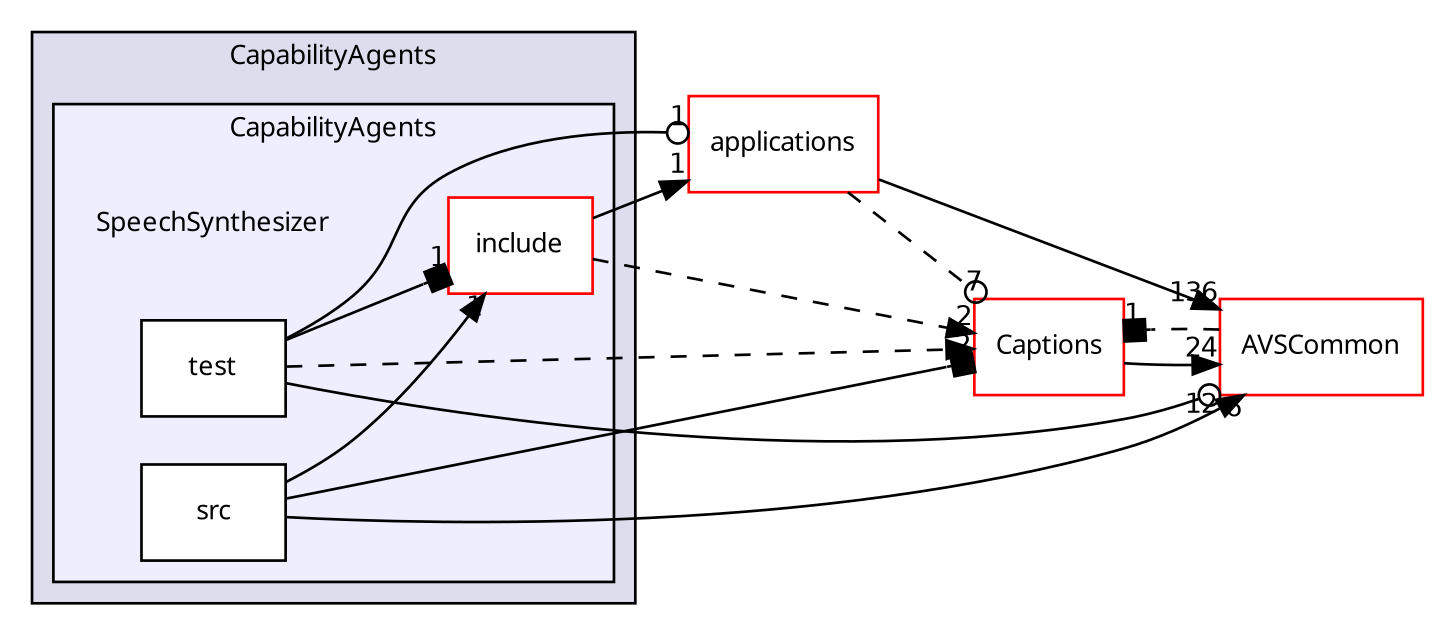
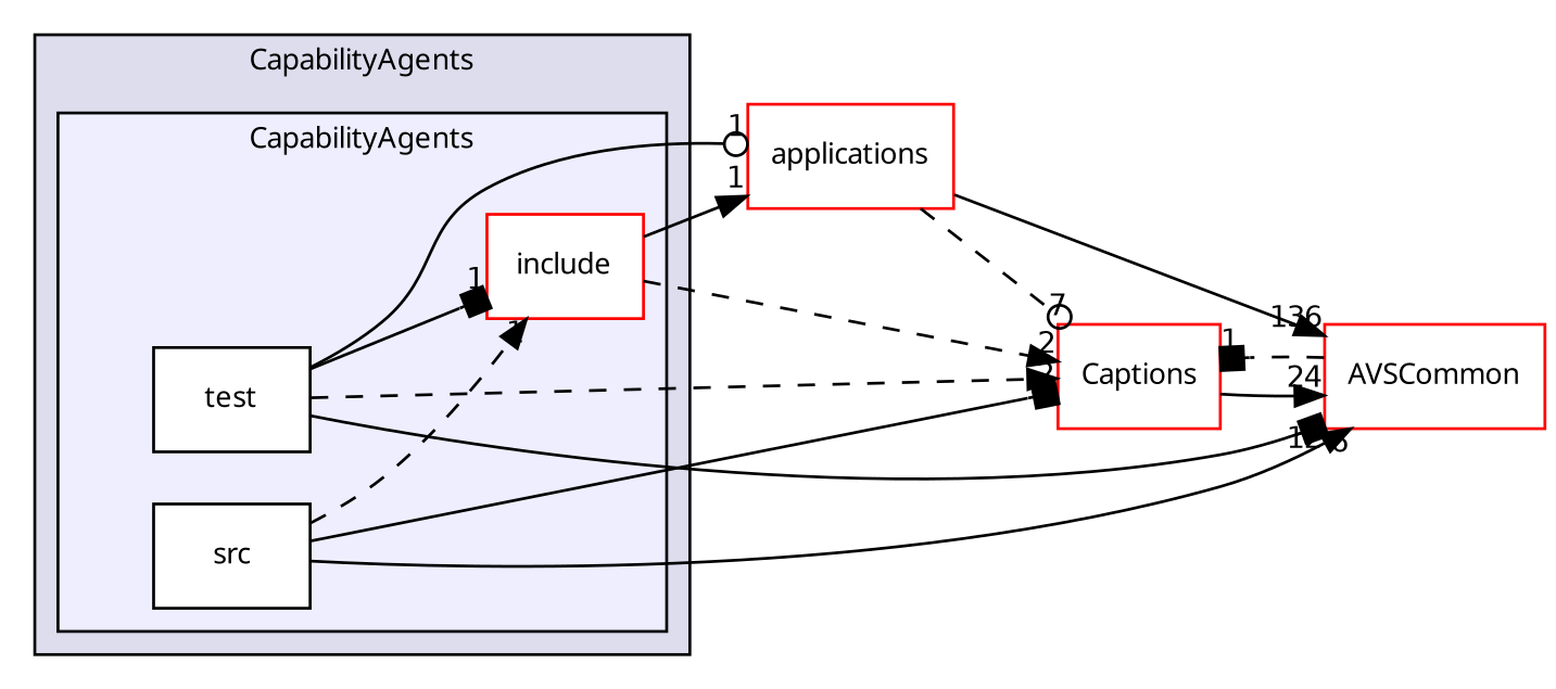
  digraph {
    compound=true
    fontname="Noto Sans"
    rankdir=LR
    node [fontname="Noto Sans" fontsize=10 shape=box color=red fillcolor=white style=filled]
    edge [arrowhead=normal fontname="Noto Sans" headlabel=1 labeldistance=1.5 labelfontname=Helvetica labelfontsize=10 style=solid]
-   n1 [label=SpeechSynthesizer shape=plaintext color="" fillcolor="" style=""]
    n2 [label=include]
    n3 [color=black label=src]
    n4 [color=black label=test]
    n5 [label=applications]
    n6 [label=Captions]
    n7 [label=AVSCommon]
    subgraph cluster_1 {
      bgcolor="#ddddee"
      fontsize=10
      label=CapabilityAgents
      pencolor=black
      subgraph cluster_2 {
        bgcolor="#eeeeff"
        fontsize=10
        label=CapabilityAgents
        pencolor=black
-       n1
        n2
        n3
        n4
      }
    }
    n2 -> n5
    n2 -> n6 [headlabel=2 style=dashed]
-   n3 -> n2
+   n3 -> n2 [style=dashed]
    n3 -> n6 [arrowhead=box headlabel=2]
    n3 -> n7 [headlabel=6]
    n4 -> n2 [arrowhead=box]
    n4 -> n5 [arrowhead=odot]
    n4 -> n6 [style=dashed]
-   n4 -> n7 [arrowhead=odot headlabel=12]
+   n4 -> n7 [arrowhead=box headlabel=12]
    n5 -> n6 [arrowhead=odot headlabel=7 style=dashed]
    n5 -> n7 [headlabel=136]
    n6 -> n7 [headlabel=24]
    n7 -> n6 [arrowhead=box style=dashed]
  }
